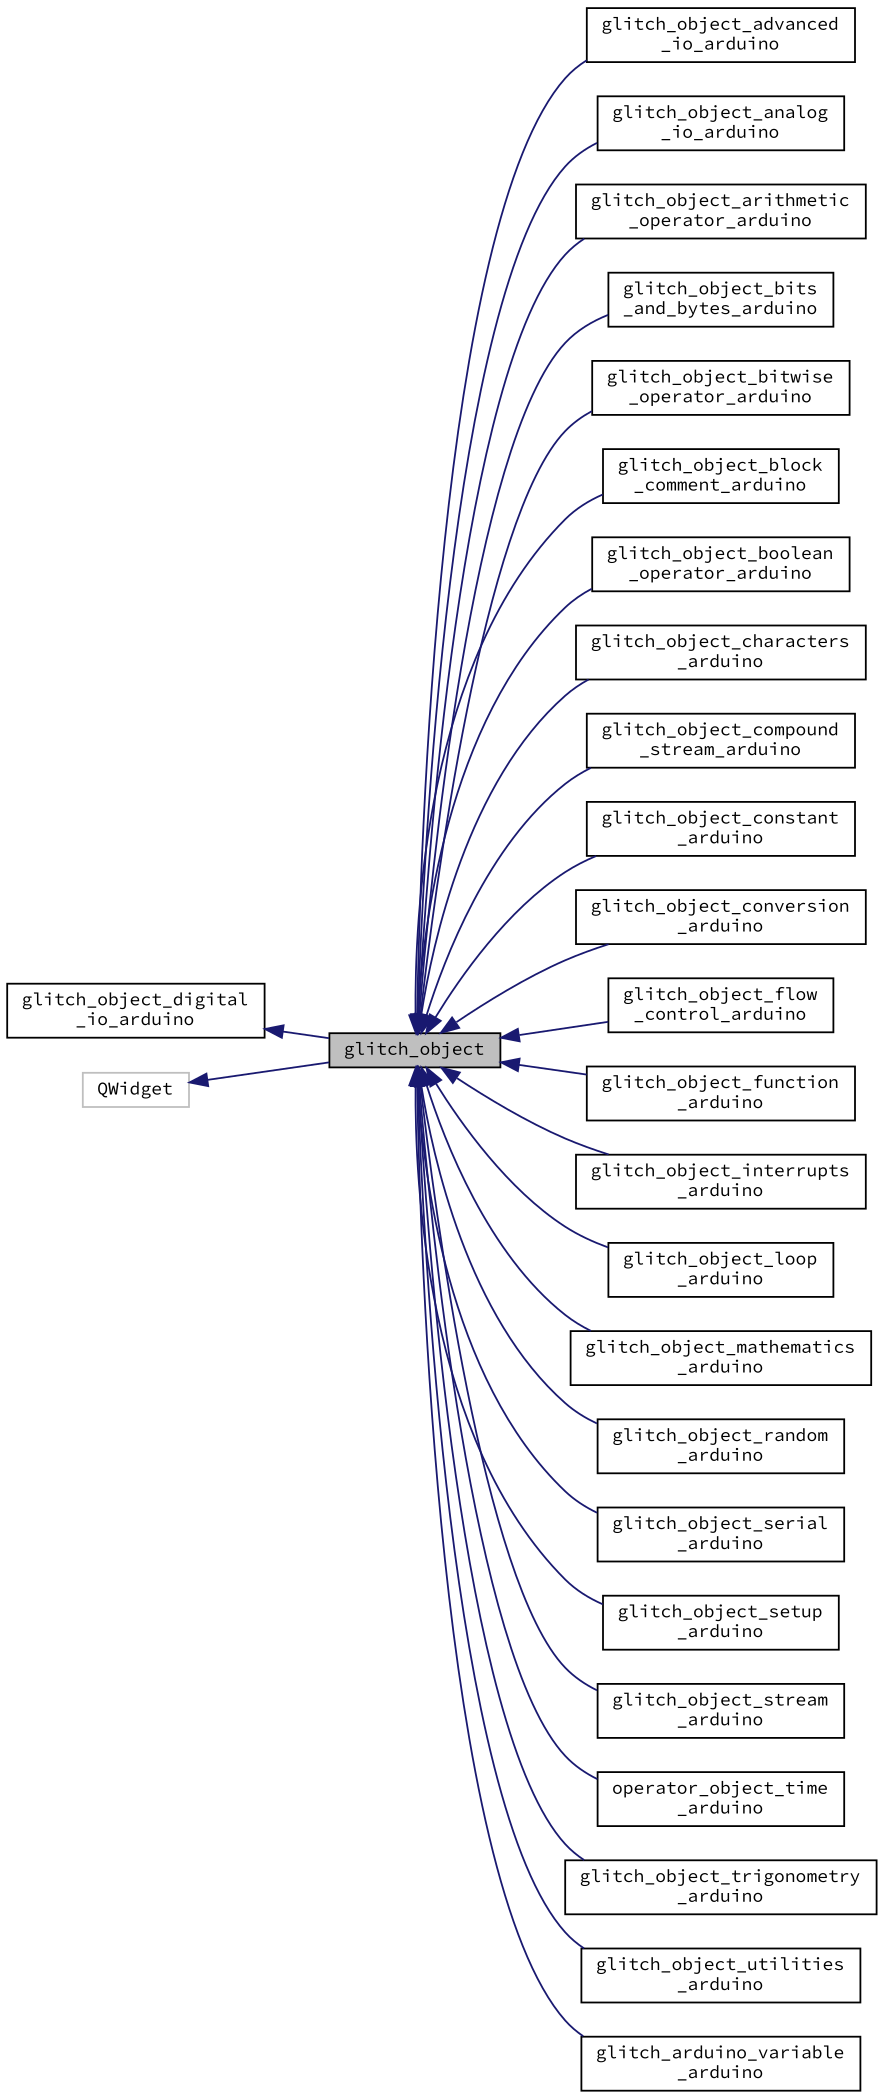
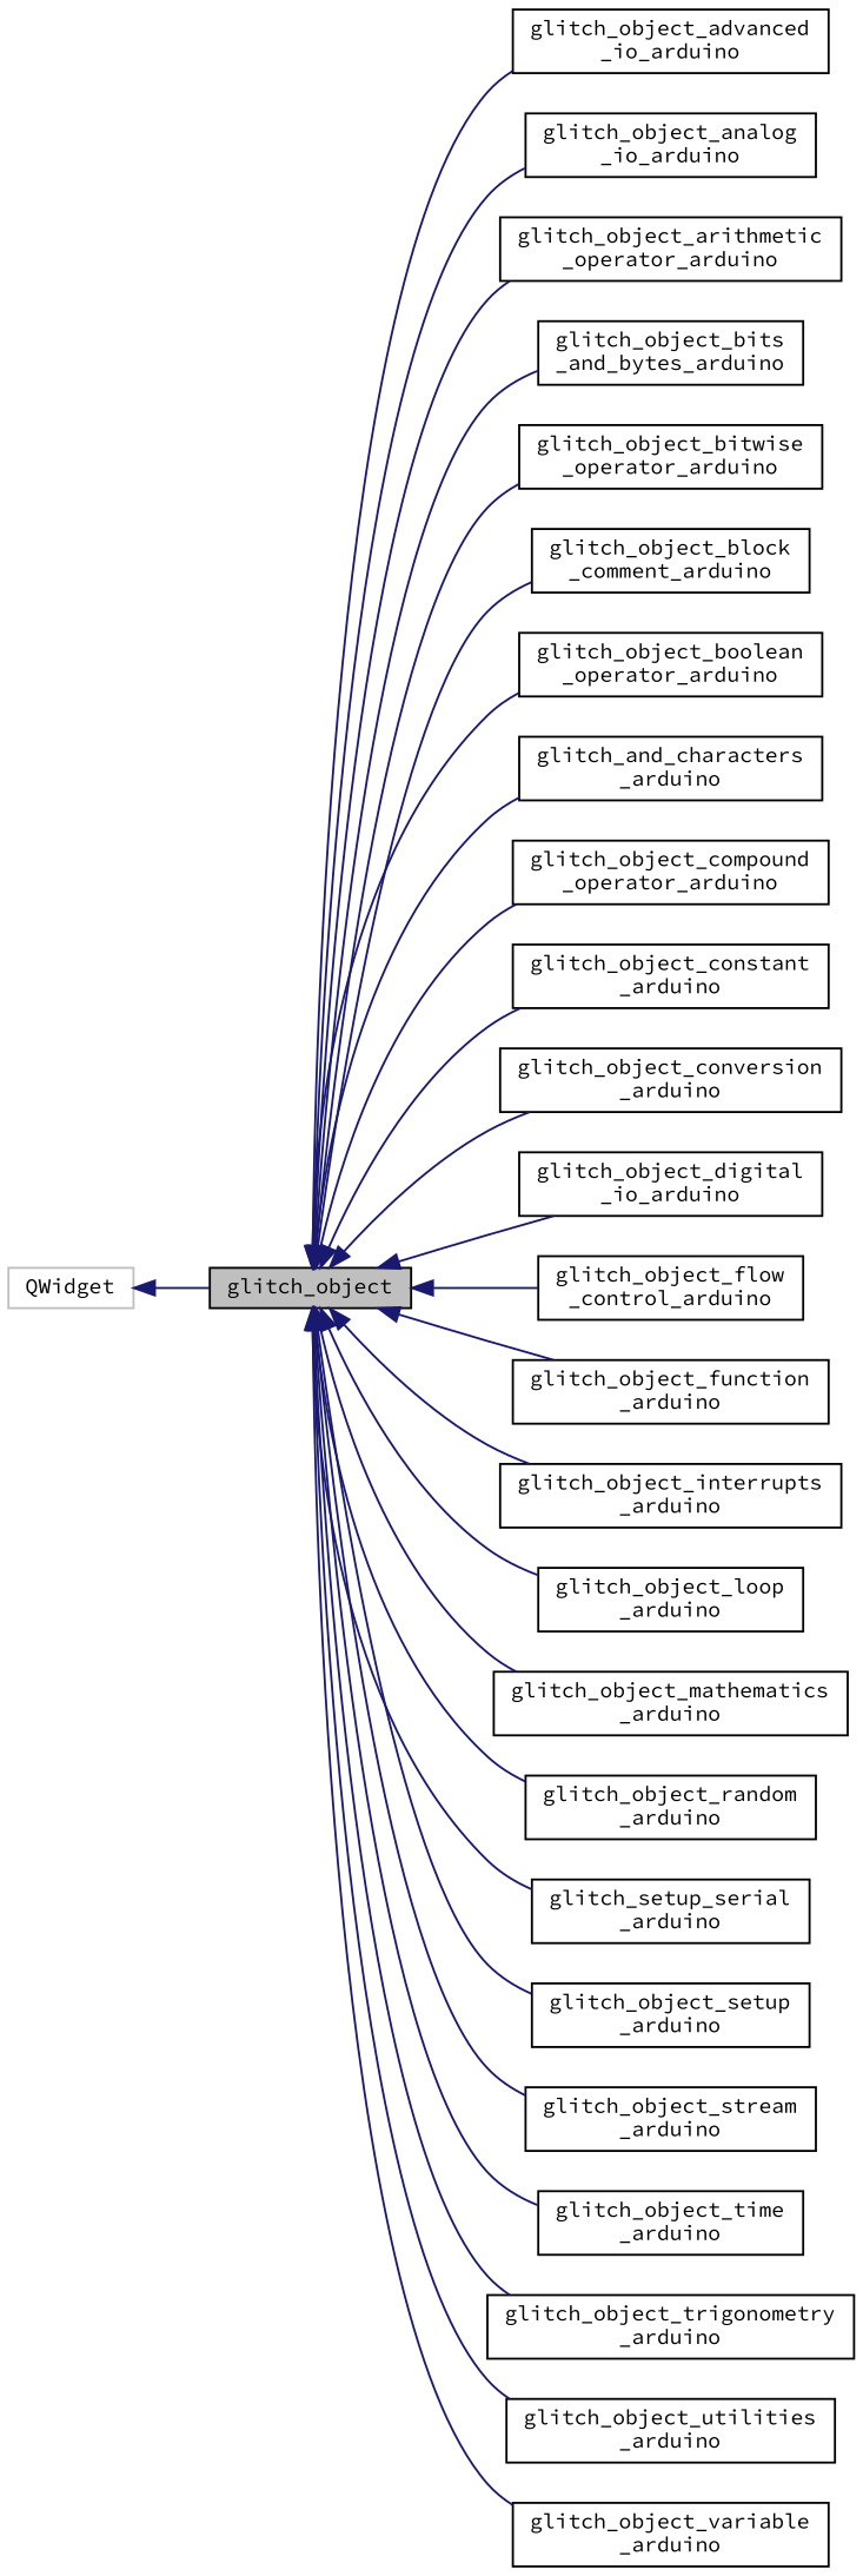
  digraph {
    fontname="Source Code Pro"
    rankdir=LR
    node [color=black fillcolor=white fontname="Source Code Pro" fontsize=10 shape=record style=filled]
    edge [color=midnightblue dir=back fontname="Source Code Pro" fontsize=10 labelfontname=Helvetica labelfontsize=10 style=solid]
    n1 [fillcolor=grey75 fontcolor=black height=0.2 label=glitch_object width=0.4]
    n2 [height=0.2 label="glitch_object_advanced\l_io_arduino" width=0.4]
    n3 [height=0.2 label="glitch_object_analog\l_io_arduino" width=0.4]
    n4 [height=0.2 label="glitch_object_arithmetic\l_operator_arduino" width=0.4]
    n5 [height=0.2 label="glitch_object_bits\l_and_bytes_arduino" width=0.4]
    n6 [height=0.2 label="glitch_object_bitwise\l_operator_arduino" width=0.4]
    n7 [height=0.2 label="glitch_object_block\l_comment_arduino" width=0.4]
    n8 [height=0.2 label="glitch_object_boolean\l_operator_arduino" width=0.4]
-   n9 [height=0.2 label="glitch_object_characters\l_arduino" width=0.4]
-   n10 [height=0.2 label="glitch_object_compound\l_stream_arduino" width=0.4]
+   n9 [height=0.2 label="glitch_and_characters\l_arduino" width=0.4]
+   n10 [height=0.2 label="glitch_object_compound\l_operator_arduino" width=0.4]
    n11 [height=0.2 label="glitch_object_constant\l_arduino" width=0.4]
    n12 [height=0.2 label="glitch_object_conversion\l_arduino" width=0.4]
    n13 [height=0.2 label="glitch_object_digital\l_io_arduino" width=0.4]
    n14 [height=0.2 label="glitch_object_flow\l_control_arduino" width=0.4]
    n15 [height=0.2 label="glitch_object_function\l_arduino" width=0.4]
    n16 [height=0.2 label="glitch_object_interrupts\l_arduino" width=0.4]
    n17 [height=0.2 label="glitch_object_loop\l_arduino" width=0.4]
    n18 [height=0.2 label="glitch_object_mathematics\l_arduino" width=0.4]
    n19 [height=0.2 label="glitch_object_random\l_arduino" width=0.4]
-   n20 [height=0.2 label="glitch_object_serial\l_arduino" width=0.4]
+   n20 [height=0.2 label="glitch_setup_serial\l_arduino" width=0.4]
    n21 [height=0.2 label="glitch_object_setup\l_arduino" width=0.4]
    n22 [height=0.2 label="glitch_object_stream\l_arduino" width=0.4]
-   n23 [height=0.2 label="operator_object_time\l_arduino" width=0.4]
+   n23 [height=0.2 label="glitch_object_time\l_arduino" width=0.4]
    n24 [height=0.2 label="glitch_object_trigonometry\l_arduino" width=0.4]
    n25 [height=0.2 label="glitch_object_utilities\l_arduino" width=0.4]
-   n26 [height=0.2 label="glitch_arduino_variable\l_arduino" width=0.4]
+   n26 [height=0.2 label="glitch_object_variable\l_arduino" width=0.4]
    n27 [color=grey75 height=0.2 label=QWidget width=0.4]
    n1 -> n2
    n1 -> n3
    n1 -> n4
    n1 -> n5
    n1 -> n6
    n1 -> n7
    n1 -> n8
    n1 -> n9
    n1 -> n10
    n1 -> n11
    n1 -> n12
-   n13 -> n1
+   n1 -> n13
    n1 -> n14
    n1 -> n15
    n1 -> n16
    n1 -> n17
    n1 -> n18
    n1 -> n19
    n1 -> n20
    n1 -> n21
    n1 -> n22
    n1 -> n23
    n1 -> n24
    n1 -> n25
    n1 -> n26
    n27 -> n1
  }
